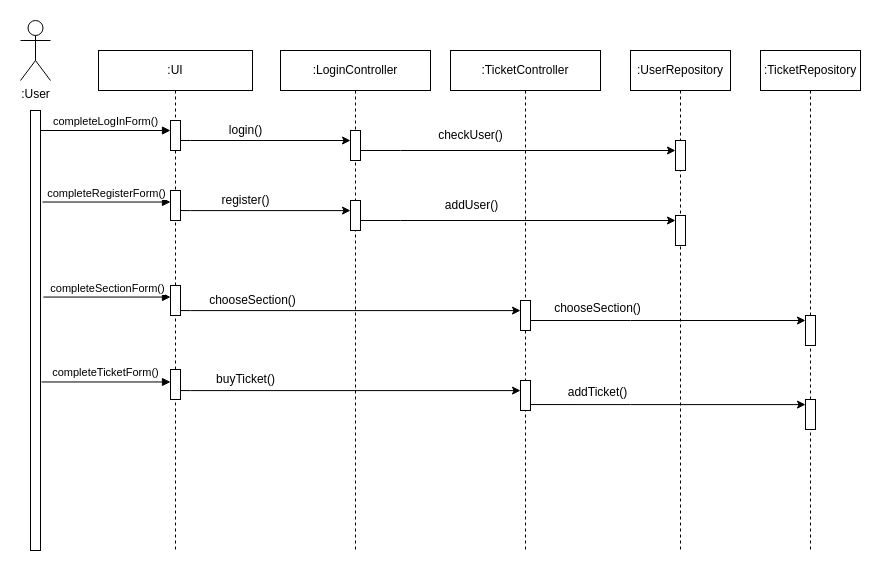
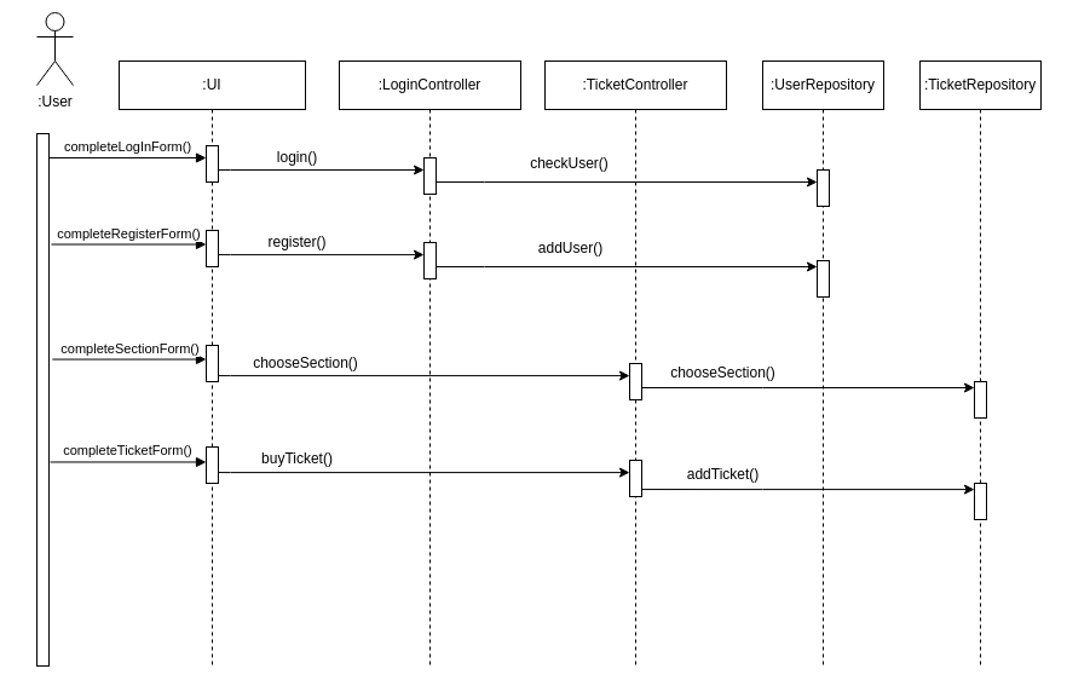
  <mxCell id="0" />
  <mxCell id="1" parent="0" />
  <mxCell id="2" value=":UserRepository" parent="1" vertex="1" style="shape=umlLifeline;perimeter=lifelinePerimeter;whiteSpace=wrap;html=1;container=1;collapsible=0;recursiveResize=0;outlineConnect=0;"><mxGeometry as="geometry" height="500" width="100" y="50" x="630" /></mxCell>
  <mxCell id="3" value="" parent="2" vertex="1" style="html=1;points=[];perimeter=orthogonalPerimeter;"><mxGeometry as="geometry" height="30" width="10" y="165" x="45" /></mxCell>
  <mxCell id="4" value=":UI" parent="1" vertex="1" style="shape=umlLifeline;perimeter=lifelinePerimeter;whiteSpace=wrap;html=1;container=1;collapsible=0;recursiveResize=0;outlineConnect=0;"><mxGeometry as="geometry" height="500" width="154" y="50" x="98" /></mxCell>
  <mxCell id="5" value="" parent="4" vertex="1" style="html=1;points=[];perimeter=orthogonalPerimeter;"><mxGeometry as="geometry" height="30" width="10" y="140" x="72" /></mxCell>
  <mxCell id="6" value="" parent="4" vertex="1" style="html=1;points=[];perimeter=orthogonalPerimeter;"><mxGeometry as="geometry" height="30" width="10" y="235" x="72" /></mxCell>
  <mxCell id="7" value="" parent="4" vertex="1" style="html=1;points=[];perimeter=orthogonalPerimeter;"><mxGeometry as="geometry" height="30" width="10" y="319" x="72" /></mxCell>
  <mxCell id="8" value="&lt;span style=&quot;white-space: nowrap&quot;&gt;:LoginController&lt;/span&gt;" parent="1" vertex="1" style="shape=umlLifeline;perimeter=lifelinePerimeter;whiteSpace=wrap;html=1;container=1;collapsible=0;recursiveResize=0;outlineConnect=0;"><mxGeometry as="geometry" height="500" width="150" y="50" x="280" /></mxCell>
  <mxCell id="9" value="" parent="8" style="edgeStyle=orthogonalEdgeStyle;rounded=0;orthogonalLoop=1;jettySize=auto;html=1;" target="10" edge="1"><mxGeometry as="geometry" relative="1"><Array as="points"><mxPoint y="160" x="-90" /><mxPoint y="160" x="-90" /></Array><mxPoint as="sourcePoint" y="160.059" x="-100.0" /></mxGeometry></mxCell>
  <mxCell id="10" value="" parent="8" vertex="1" style="html=1;points=[];perimeter=orthogonalPerimeter;"><mxGeometry as="geometry" height="30" width="10" y="150" x="70" /></mxCell>
  <mxCell id="11" value="register()" parent="8" vertex="1" style="text;html=1;align=center;verticalAlign=middle;resizable=0;points=[];autosize=1;"><mxGeometry as="geometry" height="20" width="60" y="140" x="-65" /></mxCell>
  <mxCell id="12" value="" parent="8" style="edgeStyle=orthogonalEdgeStyle;rounded=0;orthogonalLoop=1;jettySize=auto;html=1;" target="26" edge="1"><mxGeometry as="geometry" relative="1"><Array as="points"><mxPoint y="260" x="-90" /><mxPoint y="260" x="-90" /></Array><mxPoint as="sourcePoint" y="260.059" x="-100.0" /></mxGeometry></mxCell>
- <mxCell id="13" value=":User" parent="1" vertex="1" style="shape=umlActor;verticalLabelPosition=bottom;labelBackgroundColor=#ffffff;verticalAlign=top;html=1;"><mxGeometry as="geometry" height="60" width="30" y="20" x="20" /></mxCell>
+ <mxCell id="13" value=":User" parent="1" vertex="1" style="shape=umlActor;verticalLabelPosition=bottom;labelBackgroundColor=#ffffff;verticalAlign=top;html=1;"><mxGeometry x="30" y="10" as="geometry" height="60" width="30" /></mxCell>
  <mxCell id="14" value="" parent="1" vertex="1" style="html=1;points=[];perimeter=orthogonalPerimeter;"><mxGeometry as="geometry" height="240" width="10" y="110" x="30" /></mxCell>
  <mxCell id="15" value="" parent="1" style="edgeStyle=orthogonalEdgeStyle;rounded=0;orthogonalLoop=1;jettySize=auto;html=1;" target="18" source="16" edge="1"><mxGeometry as="geometry" relative="1"><Array as="points"><mxPoint y="140" x="190" /><mxPoint y="140" x="190" /></Array></mxGeometry></mxCell>
  <mxCell id="16" value="" parent="1" vertex="1" style="html=1;points=[];perimeter=orthogonalPerimeter;"><mxGeometry as="geometry" height="30" width="10" y="120" x="170" /></mxCell>
  <mxCell id="17" value="" parent="1" style="edgeStyle=orthogonalEdgeStyle;rounded=0;orthogonalLoop=1;jettySize=auto;html=1;" target="19" source="18" edge="1"><mxGeometry as="geometry" relative="1"><Array as="points"><mxPoint y="150" x="400" /><mxPoint y="150" x="400" /></Array></mxGeometry></mxCell>
  <mxCell id="18" value="" parent="1" vertex="1" style="html=1;points=[];perimeter=orthogonalPerimeter;"><mxGeometry as="geometry" height="30" width="10" y="130" x="350" /></mxCell>
  <mxCell id="19" value="" parent="1" vertex="1" style="html=1;points=[];perimeter=orthogonalPerimeter;"><mxGeometry as="geometry" height="30" width="10" y="140" x="675" /></mxCell>
  <mxCell id="20" value="login()" parent="1" vertex="1" style="text;html=1;align=center;verticalAlign=middle;resizable=0;points=[];autosize=1;"><mxGeometry as="geometry" height="20" width="50" y="120" x="220" /></mxCell>
  <mxCell id="21" value="completeLogInForm()" parent="1" style="html=1;verticalAlign=bottom;endArrow=block;" target="16" edge="1"><mxGeometry as="geometry" width="80" relative="1"><mxPoint as="sourcePoint" y="130" x="40" /><mxPoint as="targetPoint" y="130" x="120" /></mxGeometry></mxCell>
  <mxCell id="22" value="checkUser()" parent="1" vertex="1" style="text;html=1;align=center;verticalAlign=middle;resizable=0;points=[];autosize=1;"><mxGeometry as="geometry" height="20" width="80" y="125" x="430" /></mxCell>
  <mxCell id="23" value="" parent="1" style="edgeStyle=orthogonalEdgeStyle;rounded=0;orthogonalLoop=1;jettySize=auto;html=1;" edge="1"><mxGeometry as="geometry" relative="1"><Array as="points"><mxPoint y="219.94" x="400" /><mxPoint y="219.94" x="400" /></Array><mxPoint as="sourcePoint" y="219.999" x="360" /><mxPoint as="targetPoint" y="219.999" x="675" /></mxGeometry></mxCell>
  <mxCell id="24" value="addUser()" parent="23" vertex="1" style="text;html=1;align=center;verticalAlign=middle;resizable=0;points=[];" connectable="0"><mxGeometry as="geometry" y="13" x="-0.481" relative="1"><mxPoint as="offset" y="-2.05" x="28.83" /></mxGeometry></mxCell>
  <mxCell id="25" value=":TicketController" parent="1" vertex="1" style="shape=umlLifeline;perimeter=lifelinePerimeter;whiteSpace=wrap;html=1;container=1;collapsible=0;recursiveResize=0;outlineConnect=0;"><mxGeometry as="geometry" height="500" width="150" y="50" x="450" /></mxCell>
  <mxCell id="26" value="" parent="25" vertex="1" style="html=1;points=[];perimeter=orthogonalPerimeter;"><mxGeometry as="geometry" height="30" width="10" y="250" x="70" /></mxCell>
  <mxCell id="27" value="" parent="25" style="edgeStyle=orthogonalEdgeStyle;rounded=0;orthogonalLoop=1;jettySize=auto;html=1;" target="28" edge="1"><mxGeometry as="geometry" relative="1"><Array as="points"><mxPoint y="340" x="-260" /><mxPoint y="340" x="-260" /></Array><mxPoint as="sourcePoint" y="340.059" x="-270.0" /></mxGeometry></mxCell>
  <mxCell id="28" value="" parent="25" vertex="1" style="html=1;points=[];perimeter=orthogonalPerimeter;"><mxGeometry as="geometry" height="30" width="10" y="330" x="70" /></mxCell>
  <mxCell id="29" value="" parent="1" vertex="1" style="html=1;points=[];perimeter=orthogonalPerimeter;"><mxGeometry as="geometry" height="440" width="10" y="110" x="30" /></mxCell>
  <mxCell id="30" value="chooseSection()&lt;br&gt;" parent="1" vertex="1" style="text;html=1;align=center;verticalAlign=middle;resizable=0;points=[];autosize=1;"><mxGeometry as="geometry" height="20" width="100" y="290" x="202" /></mxCell>
  <mxCell id="31" value=":TicketRepository" parent="1" vertex="1" style="shape=umlLifeline;perimeter=lifelinePerimeter;whiteSpace=wrap;html=1;container=1;collapsible=0;recursiveResize=0;outlineConnect=0;"><mxGeometry as="geometry" height="500" width="100" y="50" x="760" /></mxCell>
  <mxCell id="32" value="" parent="31" vertex="1" style="html=1;points=[];perimeter=orthogonalPerimeter;"><mxGeometry as="geometry" height="30" width="10" y="265" x="45" /></mxCell>
  <mxCell id="33" value="" parent="31" vertex="1" style="html=1;points=[];perimeter=orthogonalPerimeter;"><mxGeometry as="geometry" height="30" width="10" y="349" x="45" /></mxCell>
  <mxCell id="34" value="" parent="31" style="edgeStyle=orthogonalEdgeStyle;rounded=0;orthogonalLoop=1;jettySize=auto;html=1;" target="33" edge="1"><mxGeometry as="geometry" relative="1"><mxPoint as="sourcePoint" y="354.059" x="-230" /><Array as="points"><mxPoint y="354" x="-130" /><mxPoint y="354" x="-130" /></Array></mxGeometry></mxCell>
  <mxCell id="35" value="addTicket()" parent="34" vertex="1" style="text;html=1;align=center;verticalAlign=middle;resizable=0;points=[];" connectable="0"><mxGeometry as="geometry" y="13" x="-0.518" relative="1"><mxPoint as="offset" /></mxGeometry></mxCell>
  <mxCell id="36" value="" parent="1" style="edgeStyle=orthogonalEdgeStyle;rounded=0;orthogonalLoop=1;jettySize=auto;html=1;" target="32" source="26" edge="1"><mxGeometry as="geometry" relative="1"><Array as="points"><mxPoint y="320" x="630" /><mxPoint y="320" x="630" /></Array></mxGeometry></mxCell>
  <mxCell id="37" value="chooseSection()" parent="36" vertex="1" style="text;html=1;align=center;verticalAlign=middle;resizable=0;points=[];" connectable="0"><mxGeometry as="geometry" y="13" x="-0.518" relative="1"><mxPoint as="offset" /></mxGeometry></mxCell>
  <mxCell id="38" value="completeRegisterForm()" parent="1" style="html=1;verticalAlign=bottom;endArrow=block;exitX=1.194;exitY=0.208;exitDx=0;exitDy=0;exitPerimeter=0;" target="5" source="29" edge="1"><mxGeometry as="geometry" width="80" relative="1"><mxPoint as="sourcePoint" y="200" x="13" /><mxPoint as="targetPoint" y="200" x="93" /></mxGeometry></mxCell>
  <mxCell id="39" value="completeSectionForm()" parent="1" style="html=1;verticalAlign=bottom;endArrow=block;exitX=1.285;exitY=0.424;exitDx=0;exitDy=0;exitPerimeter=0;" target="6" source="29" edge="1"><mxGeometry as="geometry" width="80" relative="1"><mxPoint as="sourcePoint" y="295" x="13" /><mxPoint as="targetPoint" y="225" x="-102" /></mxGeometry></mxCell>
  <mxCell id="40" value="completeTicketForm()" parent="1" style="html=1;verticalAlign=bottom;endArrow=block;exitX=1.104;exitY=0.617;exitDx=0;exitDy=0;exitPerimeter=0;" target="7" source="29" edge="1"><mxGeometry as="geometry" width="80" relative="1"><mxPoint as="sourcePoint" y="380" x="13" /><mxPoint as="targetPoint" y="240" x="-297" /></mxGeometry></mxCell>
  <mxCell id="41" value="buyTicket()" parent="1" vertex="1" style="text;html=1;align=center;verticalAlign=middle;resizable=0;points=[];autosize=1;"><mxGeometry as="geometry" height="20" width="70" y="369" x="210" /></mxCell>
